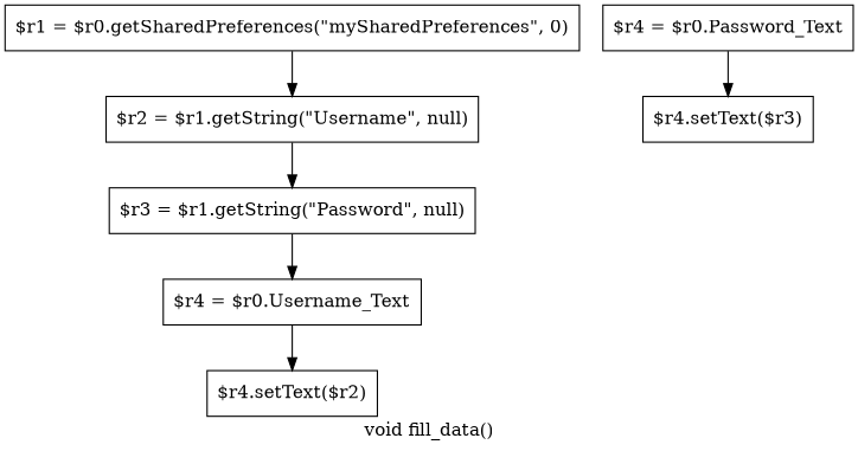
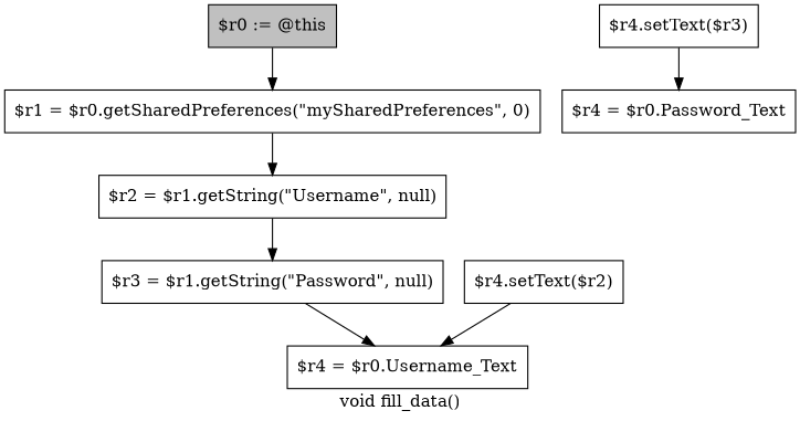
  digraph {
    label="void fill_data()"
    node [shape=box]
+   n1 [fillcolor=gray label="$r0 := @this" style=filled]
    n2 [label="$r1 = $r0.getSharedPreferences(\"mySharedPreferences\", 0)"]
    n3 [label="$r2 = $r1.getString(\"Username\", null)"]
    n4 [label="$r3 = $r1.getString(\"Password\", null)"]
    n5 [label="$r4 = $r0.Username_Text"]
    n6 [label="$r4.setText($r2)"]
    n7 [label="$r4 = $r0.Password_Text"]
    n8 [label="$r4.setText($r3)"]
+   n1 -> n2
    n2 -> n3
    n3 -> n4
    n4 -> n5
-   n5 -> n6
-   n7 -> n8
+   n6 -> n5
+   n8 -> n7
  }
